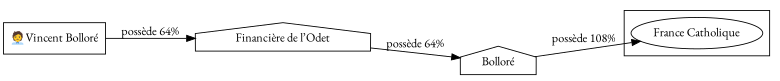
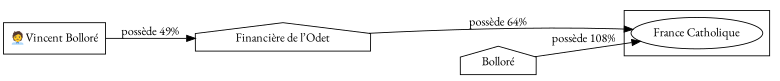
  digraph {
    fontname="EB Garamond"
    rankdir=LR
    node [fontname="EB Garamond" shape=house]
    edge [fontname="EB Garamond"]
    n1 [label="France Catholique" shape=""]
    n2 [label="🧑‍💼Vincent Bolloré" shape=box]
    n3 [label="Financière de l’Odet"]
    n4 [label="Bolloré"]
    subgraph cluster_1 {
      n1
    }
    subgraph sub_2 {
      n2
    }
-   n2 -> n3 [label="possède 64%"]
-   n3 -> n4 [label="possède 64%"]
+   n2 -> n3 [label="possède 49%"]
+   n3 -> n1 [label="possède 64%"]
    n4 -> n1 [label="possède 108%"]
  }
